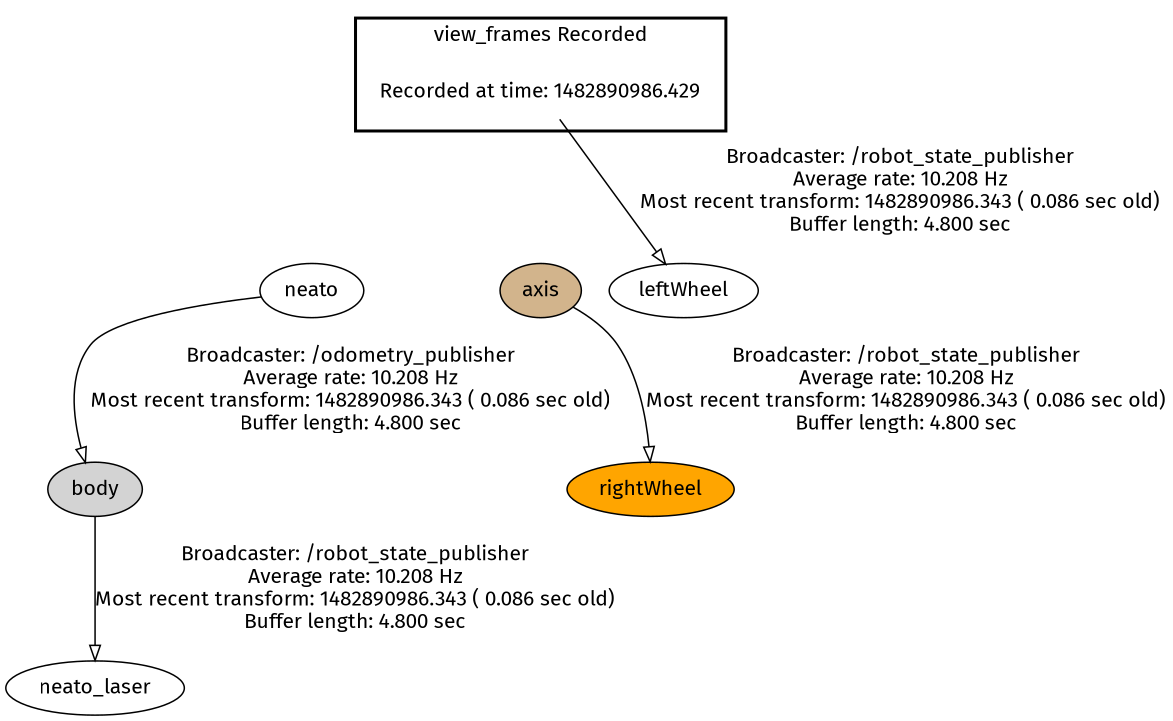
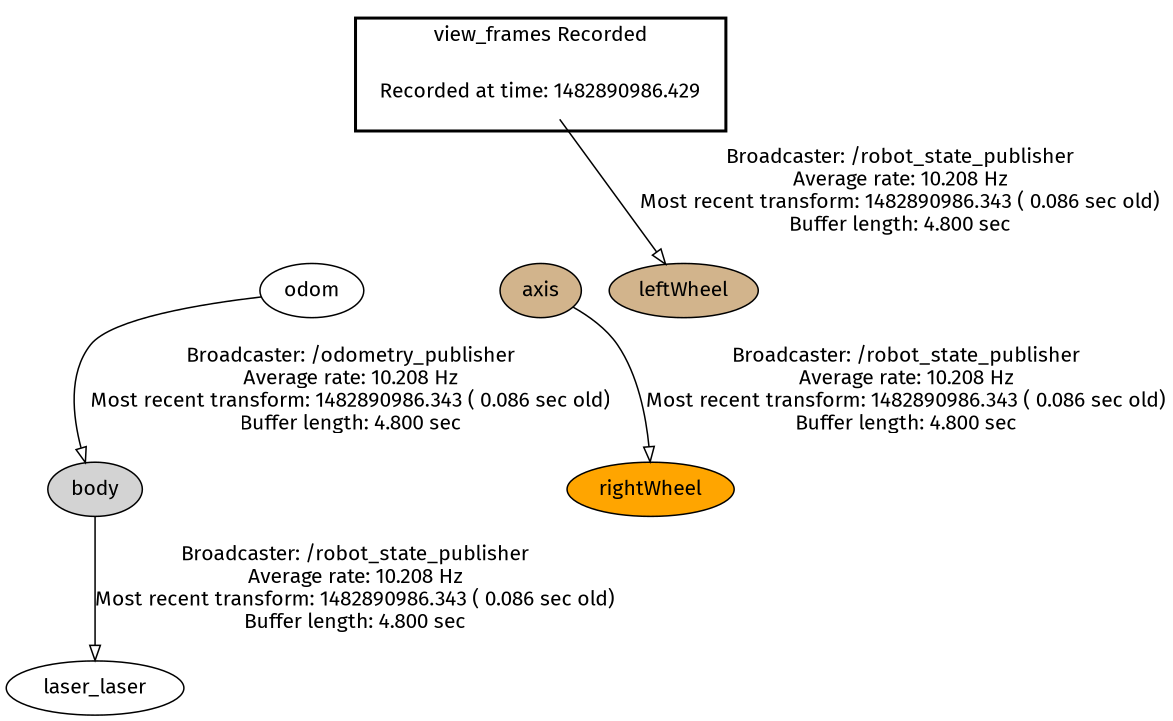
  digraph {
    fontname="Fira Sans"
    node [fillcolor=white fontname="Fira Sans" style=filled]
    edge [fontname="Fira Sans" arrowhead=onormal]
    "Recorded at time: 1482890986.429" [shape=plaintext]
-   odom [label=neato]
+   odom
    axis [fillcolor=tan]
-   leftWheel
+   leftWheel [fillcolor=tan]
    body [fillcolor=lightgrey]
-   neato_laser
+   neato_laser [label=laser_laser]
    rightWheel [fillcolor=orange]
    subgraph cluster_1 {
      color=black
      label="view_frames Recorded"
      style=bold
      "Recorded at time: 1482890986.429"
    }
    "Recorded at time: 1482890986.429" -> odom [style=invis arrowhead=""]
    "Recorded at time: 1482890986.429" -> axis [style=invis arrowhead=""]
    "Recorded at time: 1482890986.429" -> leftWheel [label="Broadcaster: /robot_state_publisher\nAverage rate: 10.208 Hz\nMost recent transform: 1482890986.343 ( 0.086 sec old)\nBuffer length: 4.800 sec\n"]
    odom -> body [label="Broadcaster: /odometry_publisher\nAverage rate: 10.208 Hz\nMost recent transform: 1482890986.343 ( 0.086 sec old)\nBuffer length: 4.800 sec\n"]
    axis -> rightWheel [label="Broadcaster: /robot_state_publisher\nAverage rate: 10.208 Hz\nMost recent transform: 1482890986.343 ( 0.086 sec old)\nBuffer length: 4.800 sec\n"]
    body -> neato_laser [label="Broadcaster: /robot_state_publisher\nAverage rate: 10.208 Hz\nMost recent transform: 1482890986.343 ( 0.086 sec old)\nBuffer length: 4.800 sec\n"]
  }
